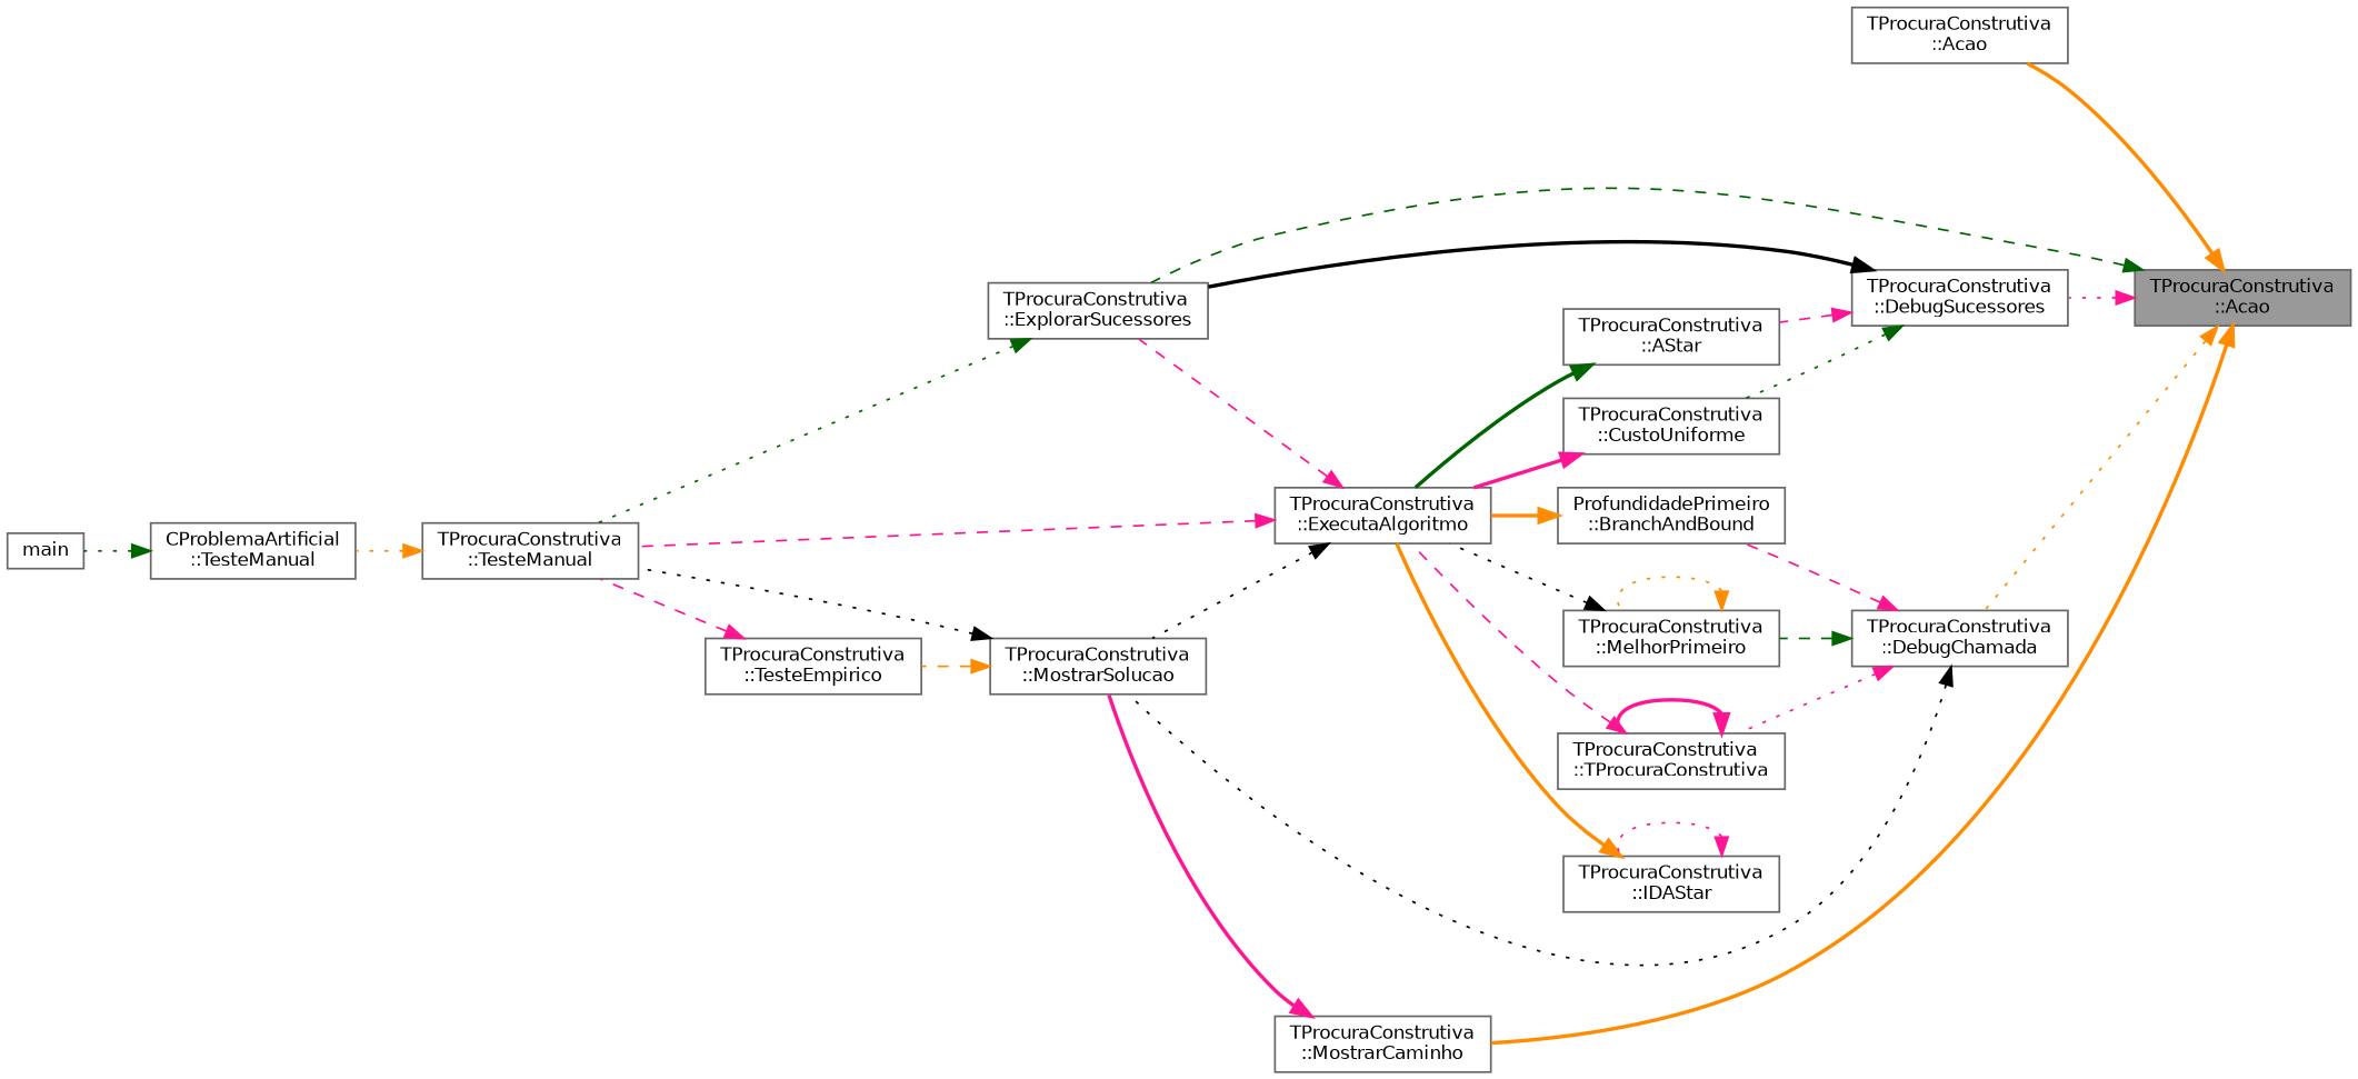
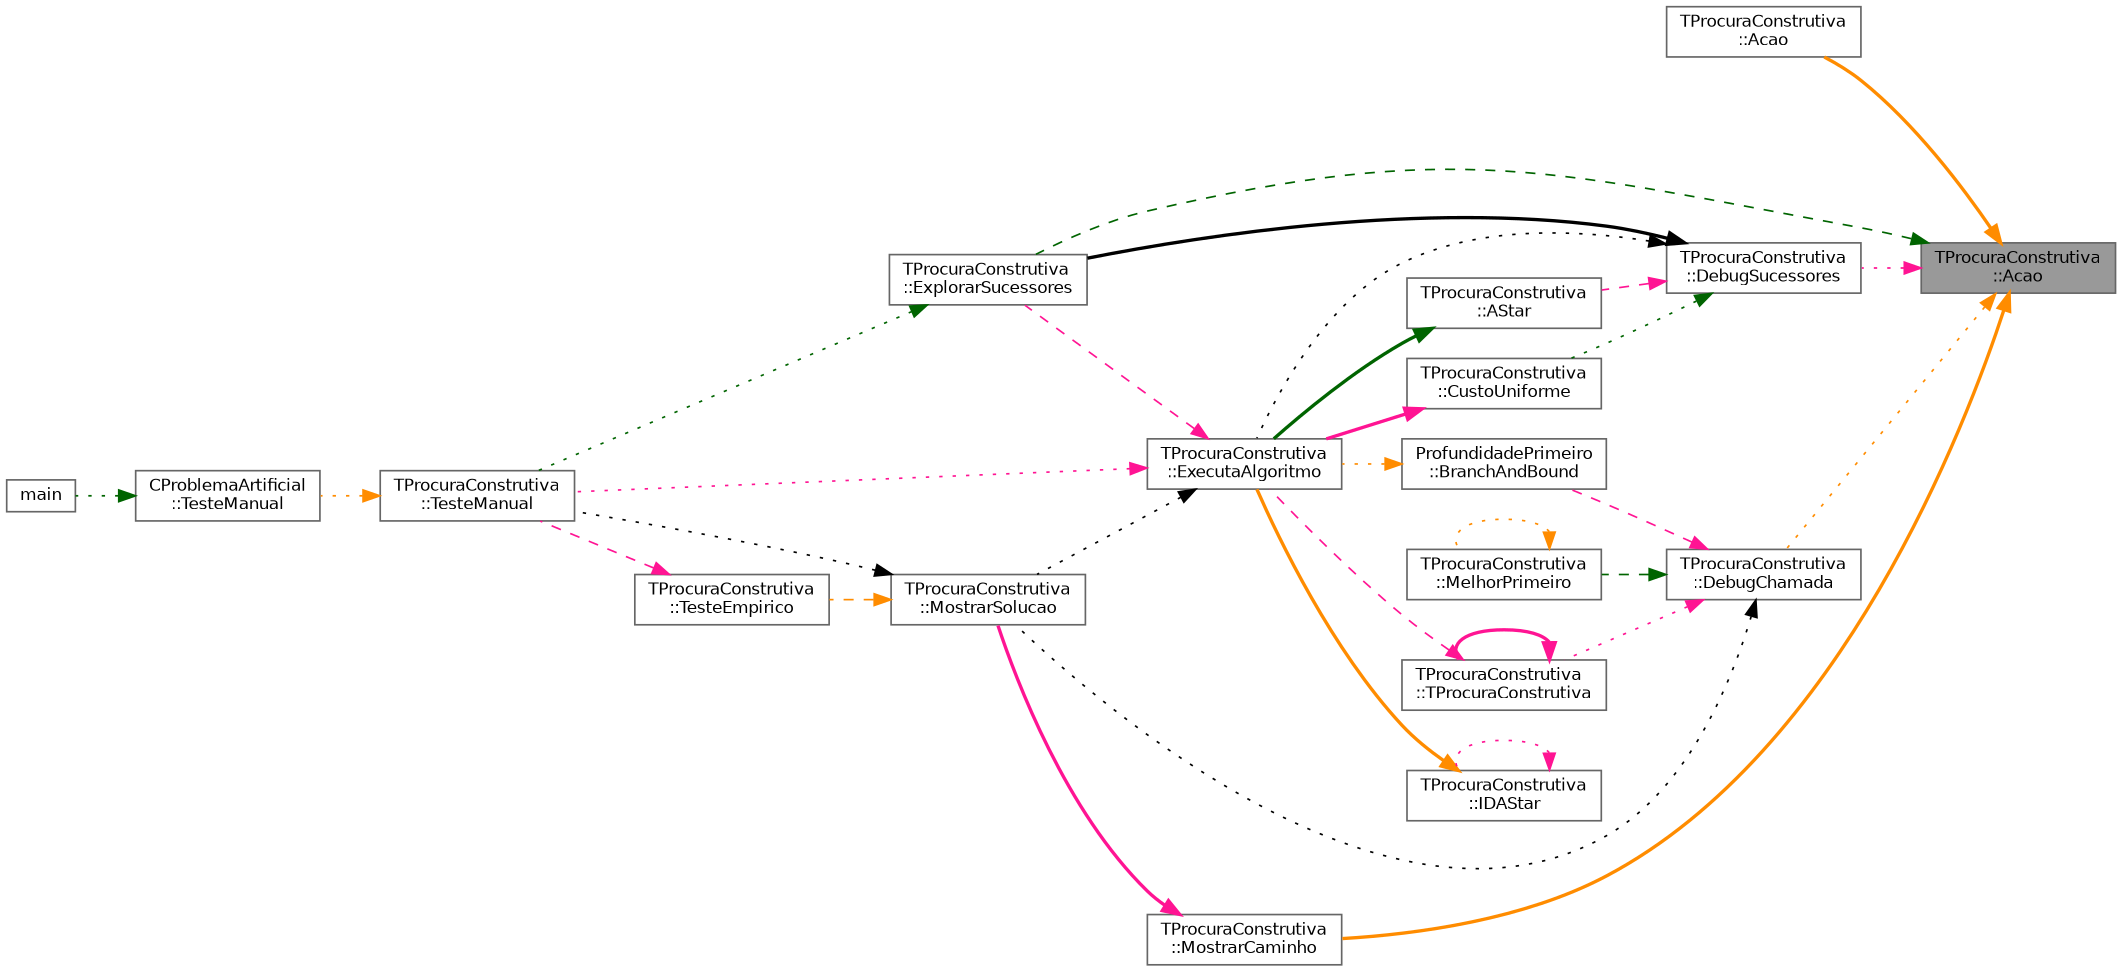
  digraph {
    rankdir=RL
    node [color=grey40 fillcolor=white fontname=Helvetica fontsize=10 shape=box style=filled]
    edge [color=deeppink dir=back fontname=Helvetica fontsize=10 labelfontname=Helvetica labelfontsize=10 style=dotted]
    n1 [color=gray40 fillcolor=grey60 fontcolor=black height=0.2 label="TProcuraConstrutiva\l::Acao" width=0.4]
    n2 [height=0.2 label="TProcuraConstrutiva\l::Acao" width=0.4]
    n3 [height=0.2 label="TProcuraConstrutiva\l::DebugChamada" width=0.4]
    n4 [height=0.2 label="TProcuraConstrutiva\l::ExplorarSucessores" width=0.4]
    n5 [height=0.2 label="TProcuraConstrutiva\l::DebugSucessores" width=0.4]
    n6 [height=0.2 label="TProcuraConstrutiva\l::MostrarCaminho" width=0.4]
    n7 [height=0.2 label="ProfundidadePrimeiro\l::BranchAndBound" width=0.4]
    n8 [height=0.2 label="TProcuraConstrutiva\l::MelhorPrimeiro" width=0.4]
    n9 [height=0.2 label="TProcuraConstrutiva\l::TProcuraConstrutiva" width=0.4]
    n10 [height=0.2 label="TProcuraConstrutiva\l::MostrarSolucao" width=0.4]
    n11 [height=0.2 label="TProcuraConstrutiva\l::TesteManual" width=0.4]
    n12 [height=0.2 label="TProcuraConstrutiva\l::AStar" width=0.4]
    n13 [height=0.2 label="TProcuraConstrutiva\l::CustoUniforme" width=0.4]
    n14 [height=0.2 label="TProcuraConstrutiva\l::ExecutaAlgoritmo" width=0.4]
    n15 [height=0.2 label="TProcuraConstrutiva\l::IDAStar" width=0.4]
    n16 [height=0.2 label="CProblemaArtificial\l::TesteManual" width=0.4]
    n17 [height=0.2 label="TProcuraConstrutiva\l::TesteEmpirico" width=0.4]
    n18 [height=0.2 label=main width=0.4]
    n1 -> n2 [color=darkorange style=bold]
    n1 -> n3 [color=darkorange]
    n1 -> n4 [color=darkgreen style=dashed]
    n1 -> n5
    n1 -> n6 [color=darkorange style=bold]
    n3 -> n7 [style=dashed]
    n3 -> n8 [color=darkgreen style=dashed]
    n3 -> n9
    n3 -> n10 [color=black]
    n4 -> n11 [color=darkgreen]
    n5 -> n4 [color=black style=bold]
    n5 -> n12 [style=dashed]
    n5 -> n13 [color=darkgreen]
    n6 -> n10 [style=bold]
-   n7 -> n14 [color=darkorange style=bold]
+   n7 -> n14 [color=darkorange]
    n8 -> n8 [color=darkorange]
-   n8 -> n14 [color=black]
+   n5 -> n14 [color=black]
    n9 -> n9 [style=bold]
    n9 -> n14 [style=dashed]
    n10 -> n11 [color=black]
    n10 -> n17 [color=darkorange style=dashed]
    n11 -> n16 [color=darkorange]
    n12 -> n14 [color=darkgreen style=bold]
    n13 -> n14 [style=bold]
    n14 -> n4 [style=dashed]
    n14 -> n10 [color=black]
-   n14 -> n11 [style=dashed]
+   n14 -> n11
    n15 -> n14 [color=darkorange style=bold]
    n15 -> n15
    n16 -> n18 [color=darkgreen]
    n17 -> n11 [style=dashed]
  }
